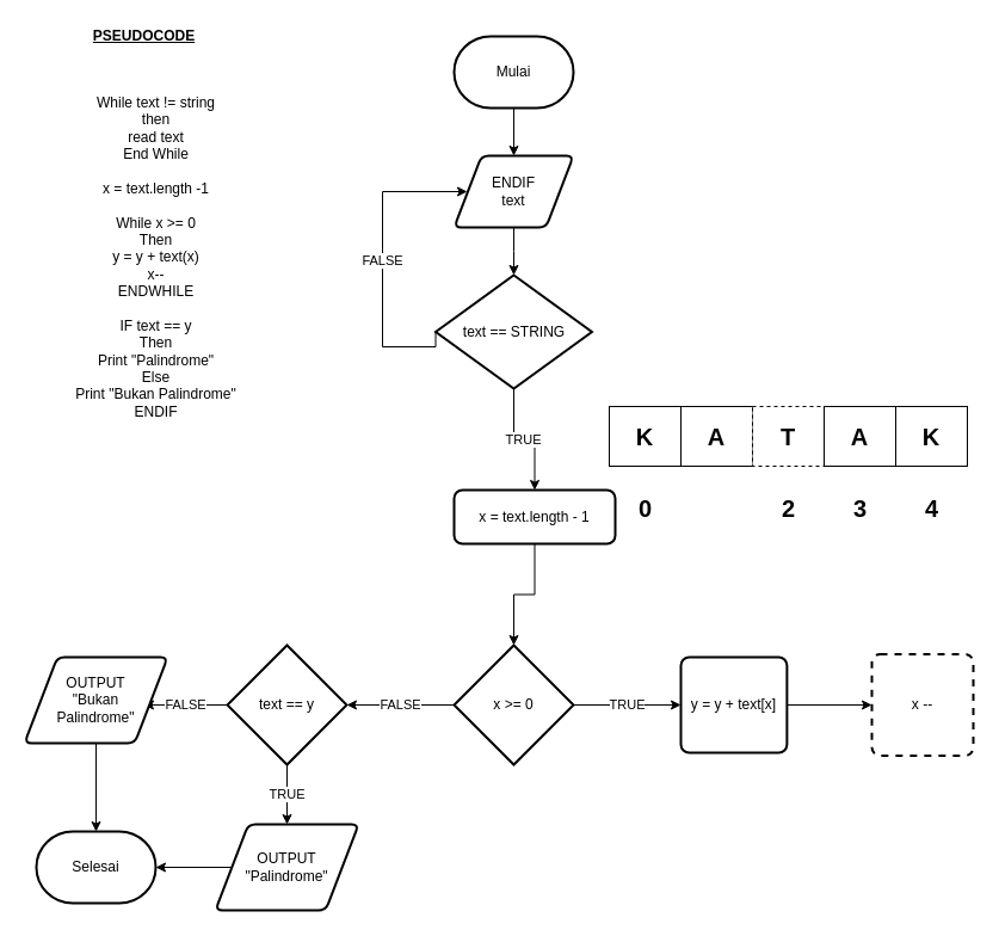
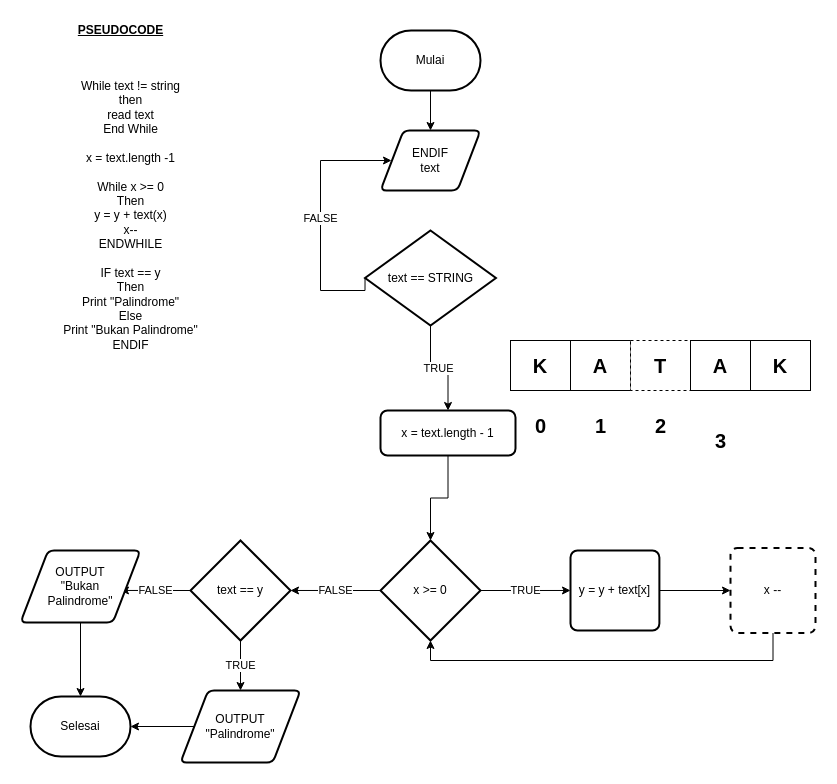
  <mxCell id="0" />
  <mxCell id="1" parent="0" />
  <mxCell id="2" value="&lt;b&gt;&lt;u&gt;PSEUDOCODE&lt;/u&gt;&lt;/b&gt;" style="text;html=1;align=center;verticalAlign=middle;resizable=0;points=[];autosize=1;strokeColor=none;fillColor=none;" parent="1" vertex="1"><mxGeometry x="70" y="20" width="100" height="20" as="geometry" /></mxCell>
  <mxCell id="3" style="edgeStyle=orthogonalEdgeStyle;rounded=0;orthogonalLoop=1;jettySize=auto;html=1;exitX=0.5;exitY=1;exitDx=0;exitDy=0;exitPerimeter=0;entryX=0.5;entryY=0;entryDx=0;entryDy=0;" parent="1" source="4" target="6" edge="1"><mxGeometry relative="1" as="geometry" /></mxCell>
  <mxCell id="4" value="Mulai" style="strokeWidth=2;html=1;shape=mxgraph.flowchart.terminator;whiteSpace=wrap;" parent="1" vertex="1"><mxGeometry x="380" y="30" width="100" height="60" as="geometry" /></mxCell>
- <mxCell id="5" style="edgeStyle=orthogonalEdgeStyle;rounded=0;orthogonalLoop=1;jettySize=auto;html=1;exitX=0.5;exitY=1;exitDx=0;exitDy=0;" parent="1" source="6" target="9" edge="1"><mxGeometry relative="1" as="geometry" /></mxCell>
  <mxCell id="6" value="ENDIF&lt;br&gt;text" style="shape=parallelogram;html=1;strokeWidth=2;perimeter=parallelogramPerimeter;whiteSpace=wrap;rounded=1;arcSize=12;size=0.23;" parent="1" vertex="1"><mxGeometry x="380" y="130" width="100" height="60" as="geometry" /></mxCell>
  <mxCell id="7" value="FALSE" style="edgeStyle=orthogonalEdgeStyle;rounded=0;orthogonalLoop=1;jettySize=auto;html=1;exitX=0;exitY=0.5;exitDx=0;exitDy=0;exitPerimeter=0;" parent="1" source="9" edge="1"><mxGeometry relative="1" as="geometry"><mxPoint x="391" y="160" as="targetPoint" /><Array as="points"><mxPoint x="320" y="290" /><mxPoint x="320" y="160" /><mxPoint x="391" y="160" /></Array></mxGeometry></mxCell>
  <mxCell id="8" value="TRUE" style="edgeStyle=orthogonalEdgeStyle;rounded=0;orthogonalLoop=1;jettySize=auto;html=1;exitX=0.5;exitY=1;exitDx=0;exitDy=0;exitPerimeter=0;" parent="1" source="9" target="11" edge="1"><mxGeometry relative="1" as="geometry"><mxPoint x="429.793" y="420" as="targetPoint" /></mxGeometry></mxCell>
  <mxCell id="9" value="text == STRING" style="strokeWidth=2;html=1;shape=mxgraph.flowchart.decision;whiteSpace=wrap;" parent="1" vertex="1"><mxGeometry x="364.54" y="230" width="130.91" height="95" as="geometry" /></mxCell>
  <mxCell id="10" style="edgeStyle=orthogonalEdgeStyle;rounded=0;orthogonalLoop=1;jettySize=auto;html=1;exitX=0.5;exitY=1;exitDx=0;exitDy=0;" parent="1" source="11" target="14" edge="1"><mxGeometry relative="1" as="geometry"><mxPoint x="429.793" y="540" as="targetPoint" /></mxGeometry></mxCell>
  <mxCell id="11" value="x = text.length - 1" style="rounded=1;whiteSpace=wrap;html=1;absoluteArcSize=1;arcSize=14;strokeWidth=2;" parent="1" vertex="1"><mxGeometry x="380" y="410" width="135" height="45" as="geometry" /></mxCell>
  <mxCell id="12" value="TRUE" style="edgeStyle=orthogonalEdgeStyle;rounded=0;orthogonalLoop=1;jettySize=auto;html=1;exitX=1;exitY=0.5;exitDx=0;exitDy=0;exitPerimeter=0;" parent="1" source="14" edge="1"><mxGeometry relative="1" as="geometry"><mxPoint x="570" y="589.966" as="targetPoint" /></mxGeometry></mxCell>
  <mxCell id="13" value="FALSE" style="edgeStyle=orthogonalEdgeStyle;rounded=0;orthogonalLoop=1;jettySize=auto;html=1;exitX=0;exitY=0.5;exitDx=0;exitDy=0;exitPerimeter=0;" parent="1" source="14" edge="1"><mxGeometry relative="1" as="geometry"><mxPoint x="290" y="589.966" as="targetPoint" /></mxGeometry></mxCell>
  <mxCell id="14" value="x &amp;gt;= 0" style="strokeWidth=2;html=1;shape=mxgraph.flowchart.decision;whiteSpace=wrap;" parent="1" vertex="1"><mxGeometry x="379.993" y="540" width="100" height="100" as="geometry" /></mxCell>
  <mxCell id="15" style="edgeStyle=orthogonalEdgeStyle;rounded=0;orthogonalLoop=1;jettySize=auto;html=1;exitX=1;exitY=0.5;exitDx=0;exitDy=0;" parent="1" source="16" target="18" edge="1"><mxGeometry relative="1" as="geometry"><mxPoint x="730" y="589.966" as="targetPoint" /></mxGeometry></mxCell>
  <mxCell id="16" value="y = y + text[x]" style="rounded=1;whiteSpace=wrap;html=1;absoluteArcSize=1;arcSize=14;strokeWidth=2;" parent="1" vertex="1"><mxGeometry x="570" y="550" width="88.89" height="80" as="geometry" /></mxCell>
+ <mxCell id="17" style="edgeStyle=orthogonalEdgeStyle;rounded=0;orthogonalLoop=1;jettySize=auto;html=1;exitX=0.5;exitY=1;exitDx=0;exitDy=0;entryX=0.5;entryY=1;entryDx=0;entryDy=0;entryPerimeter=0;" parent="1" source="18" target="14" edge="1"><mxGeometry relative="1" as="geometry" /></mxCell>
  <mxCell id="18" value="x --" style="rounded=1;whiteSpace=wrap;html=1;absoluteArcSize=1;arcSize=14;strokeWidth=2;dashed=1;" parent="1" vertex="1"><mxGeometry x="730" y="547.5" width="85" height="85" as="geometry" /></mxCell>
  <mxCell id="19" value="FALSE" style="edgeStyle=orthogonalEdgeStyle;rounded=0;orthogonalLoop=1;jettySize=auto;html=1;exitX=0;exitY=0.5;exitDx=0;exitDy=0;exitPerimeter=0;entryX=0.833;entryY=0.555;entryDx=0;entryDy=0;entryPerimeter=0;" parent="1" source="21" target="23" edge="1"><mxGeometry relative="1" as="geometry" /></mxCell>
  <mxCell id="20" value="TRUE" style="edgeStyle=orthogonalEdgeStyle;rounded=0;orthogonalLoop=1;jettySize=auto;html=1;exitX=0.5;exitY=1;exitDx=0;exitDy=0;exitPerimeter=0;" parent="1" source="21" target="25" edge="1"><mxGeometry relative="1" as="geometry" /></mxCell>
  <mxCell id="21" value="text == y" style="strokeWidth=2;html=1;shape=mxgraph.flowchart.decision;whiteSpace=wrap;" parent="1" vertex="1"><mxGeometry x="190" y="540" width="100" height="100" as="geometry" /></mxCell>
  <mxCell id="22" style="edgeStyle=orthogonalEdgeStyle;rounded=0;orthogonalLoop=1;jettySize=auto;html=1;exitX=0.5;exitY=1;exitDx=0;exitDy=0;entryX=0.5;entryY=0;entryDx=0;entryDy=0;entryPerimeter=0;" parent="1" source="23" target="26" edge="1"><mxGeometry relative="1" as="geometry" /></mxCell>
  <mxCell id="23" value="OUTPUT&lt;br&gt;&quot;Bukan&lt;br&gt;Palindrome&quot;" style="shape=parallelogram;html=1;strokeWidth=2;perimeter=parallelogramPerimeter;whiteSpace=wrap;rounded=1;arcSize=12;size=0.23;" parent="1" vertex="1"><mxGeometry x="20" y="550" width="120" height="72" as="geometry" /></mxCell>
  <mxCell id="24" style="edgeStyle=orthogonalEdgeStyle;rounded=0;orthogonalLoop=1;jettySize=auto;html=1;exitX=0;exitY=0.5;exitDx=0;exitDy=0;entryX=1;entryY=0.5;entryDx=0;entryDy=0;entryPerimeter=0;" parent="1" source="25" target="26" edge="1"><mxGeometry relative="1" as="geometry" /></mxCell>
  <mxCell id="25" value="OUTPUT&lt;br&gt;&quot;Palindrome&quot;" style="shape=parallelogram;html=1;strokeWidth=2;perimeter=parallelogramPerimeter;whiteSpace=wrap;rounded=1;arcSize=12;size=0.23;" parent="1" vertex="1"><mxGeometry x="180" y="690" width="120" height="72" as="geometry" /></mxCell>
  <mxCell id="26" value="Selesai" style="strokeWidth=2;html=1;shape=mxgraph.flowchart.terminator;whiteSpace=wrap;" parent="1" vertex="1"><mxGeometry x="30" y="696" width="100" height="60" as="geometry" /></mxCell>
  <mxCell id="27" value="While text != string&lt;br&gt;then&lt;br&gt;read text&lt;br&gt;End While&lt;br&gt;&lt;br&gt;x = text.length -1&lt;br&gt;&lt;br&gt;While x &amp;gt;= 0&lt;br&gt;Then&lt;br&gt;y = y + text(x)&lt;br&gt;x--&lt;br&gt;ENDWHILE&lt;br&gt;&lt;br&gt;IF text == y&lt;br&gt;Then&lt;br&gt;Print &quot;Palindrome&quot;&lt;br&gt;Else&lt;br&gt;Print &quot;Bukan Palindrome&quot;&lt;br&gt;ENDIF" style="text;html=1;align=center;verticalAlign=middle;resizable=0;points=[];autosize=1;strokeColor=none;fillColor=none;" parent="1" vertex="1"><mxGeometry x="55" y="80" width="150" height="270" as="geometry" /></mxCell>
  <mxCell id="28" value="&lt;font style=&quot;font-size: 20px&quot;&gt;&lt;b&gt;K&lt;/b&gt;&lt;/font&gt;" style="rounded=0;whiteSpace=wrap;html=1;" vertex="1" parent="1"><mxGeometry x="510" y="340" width="60" height="50" as="geometry" /></mxCell>
  <mxCell id="29" value="&lt;font style=&quot;font-size: 20px&quot;&gt;&lt;b&gt;A&lt;/b&gt;&lt;/font&gt;" style="rounded=0;whiteSpace=wrap;html=1;" vertex="1" parent="1"><mxGeometry x="570" y="340" width="60" height="50" as="geometry" /></mxCell>
  <mxCell id="30" value="&lt;font style=&quot;font-size: 20px&quot;&gt;&lt;b&gt;T&lt;/b&gt;&lt;/font&gt;" style="rounded=0;whiteSpace=wrap;html=1;dashed=1;" vertex="1" parent="1"><mxGeometry x="630" y="340" width="60" height="50" as="geometry" /></mxCell>
  <mxCell id="31" value="&lt;font style=&quot;font-size: 20px&quot;&gt;&lt;b&gt;A&lt;/b&gt;&lt;/font&gt;" style="rounded=0;whiteSpace=wrap;html=1;" vertex="1" parent="1"><mxGeometry x="690" y="340" width="60" height="50" as="geometry" /></mxCell>
  <mxCell id="32" value="&lt;font style=&quot;font-size: 20px&quot;&gt;&lt;b&gt;K&lt;/b&gt;&lt;/font&gt;" style="rounded=0;whiteSpace=wrap;html=1;" vertex="1" parent="1"><mxGeometry x="750" y="340" width="60" height="50" as="geometry" /></mxCell>
  <mxCell id="33" value="&lt;b&gt;0&lt;/b&gt;" style="text;html=1;align=center;verticalAlign=middle;resizable=0;points=[];autosize=1;strokeColor=none;fillColor=none;fontSize=20;" vertex="1" parent="1"><mxGeometry x="525" y="410" width="30" height="30" as="geometry" /></mxCell>
+ <mxCell id="34" value="&lt;b&gt;1&lt;/b&gt;" style="text;html=1;align=center;verticalAlign=middle;resizable=0;points=[];autosize=1;strokeColor=none;fillColor=none;fontSize=20;" vertex="1" parent="1"><mxGeometry x="585" y="410" width="30" height="30" as="geometry" /></mxCell>
  <mxCell id="35" value="&lt;b&gt;2&lt;/b&gt;" style="text;html=1;align=center;verticalAlign=middle;resizable=0;points=[];autosize=1;strokeColor=none;fillColor=none;fontSize=20;" vertex="1" parent="1"><mxGeometry x="645" y="410" width="30" height="30" as="geometry" /></mxCell>
- <mxCell id="36" value="&lt;b&gt;3&lt;/b&gt;" style="text;html=1;align=center;verticalAlign=middle;resizable=0;points=[];autosize=1;strokeColor=none;fillColor=none;fontSize=20;" vertex="1" parent="1"><mxGeometry x="705" y="410" width="30" height="30" as="geometry" /></mxCell>
- <mxCell id="37" value="&lt;b&gt;4&lt;/b&gt;" style="text;html=1;align=center;verticalAlign=middle;resizable=0;points=[];autosize=1;strokeColor=none;fillColor=none;fontSize=20;" vertex="1" parent="1"><mxGeometry x="765" y="410" width="30" height="30" as="geometry" /></mxCell>
+ <mxCell id="36" value="&lt;b&gt;3&lt;/b&gt;" style="text;html=1;align=center;verticalAlign=middle;resizable=0;points=[];autosize=1;strokeColor=none;fillColor=none;fontSize=20;" vertex="1" parent="1"><mxGeometry x="705" y="425" width="30" height="30" as="geometry" /></mxCell>
